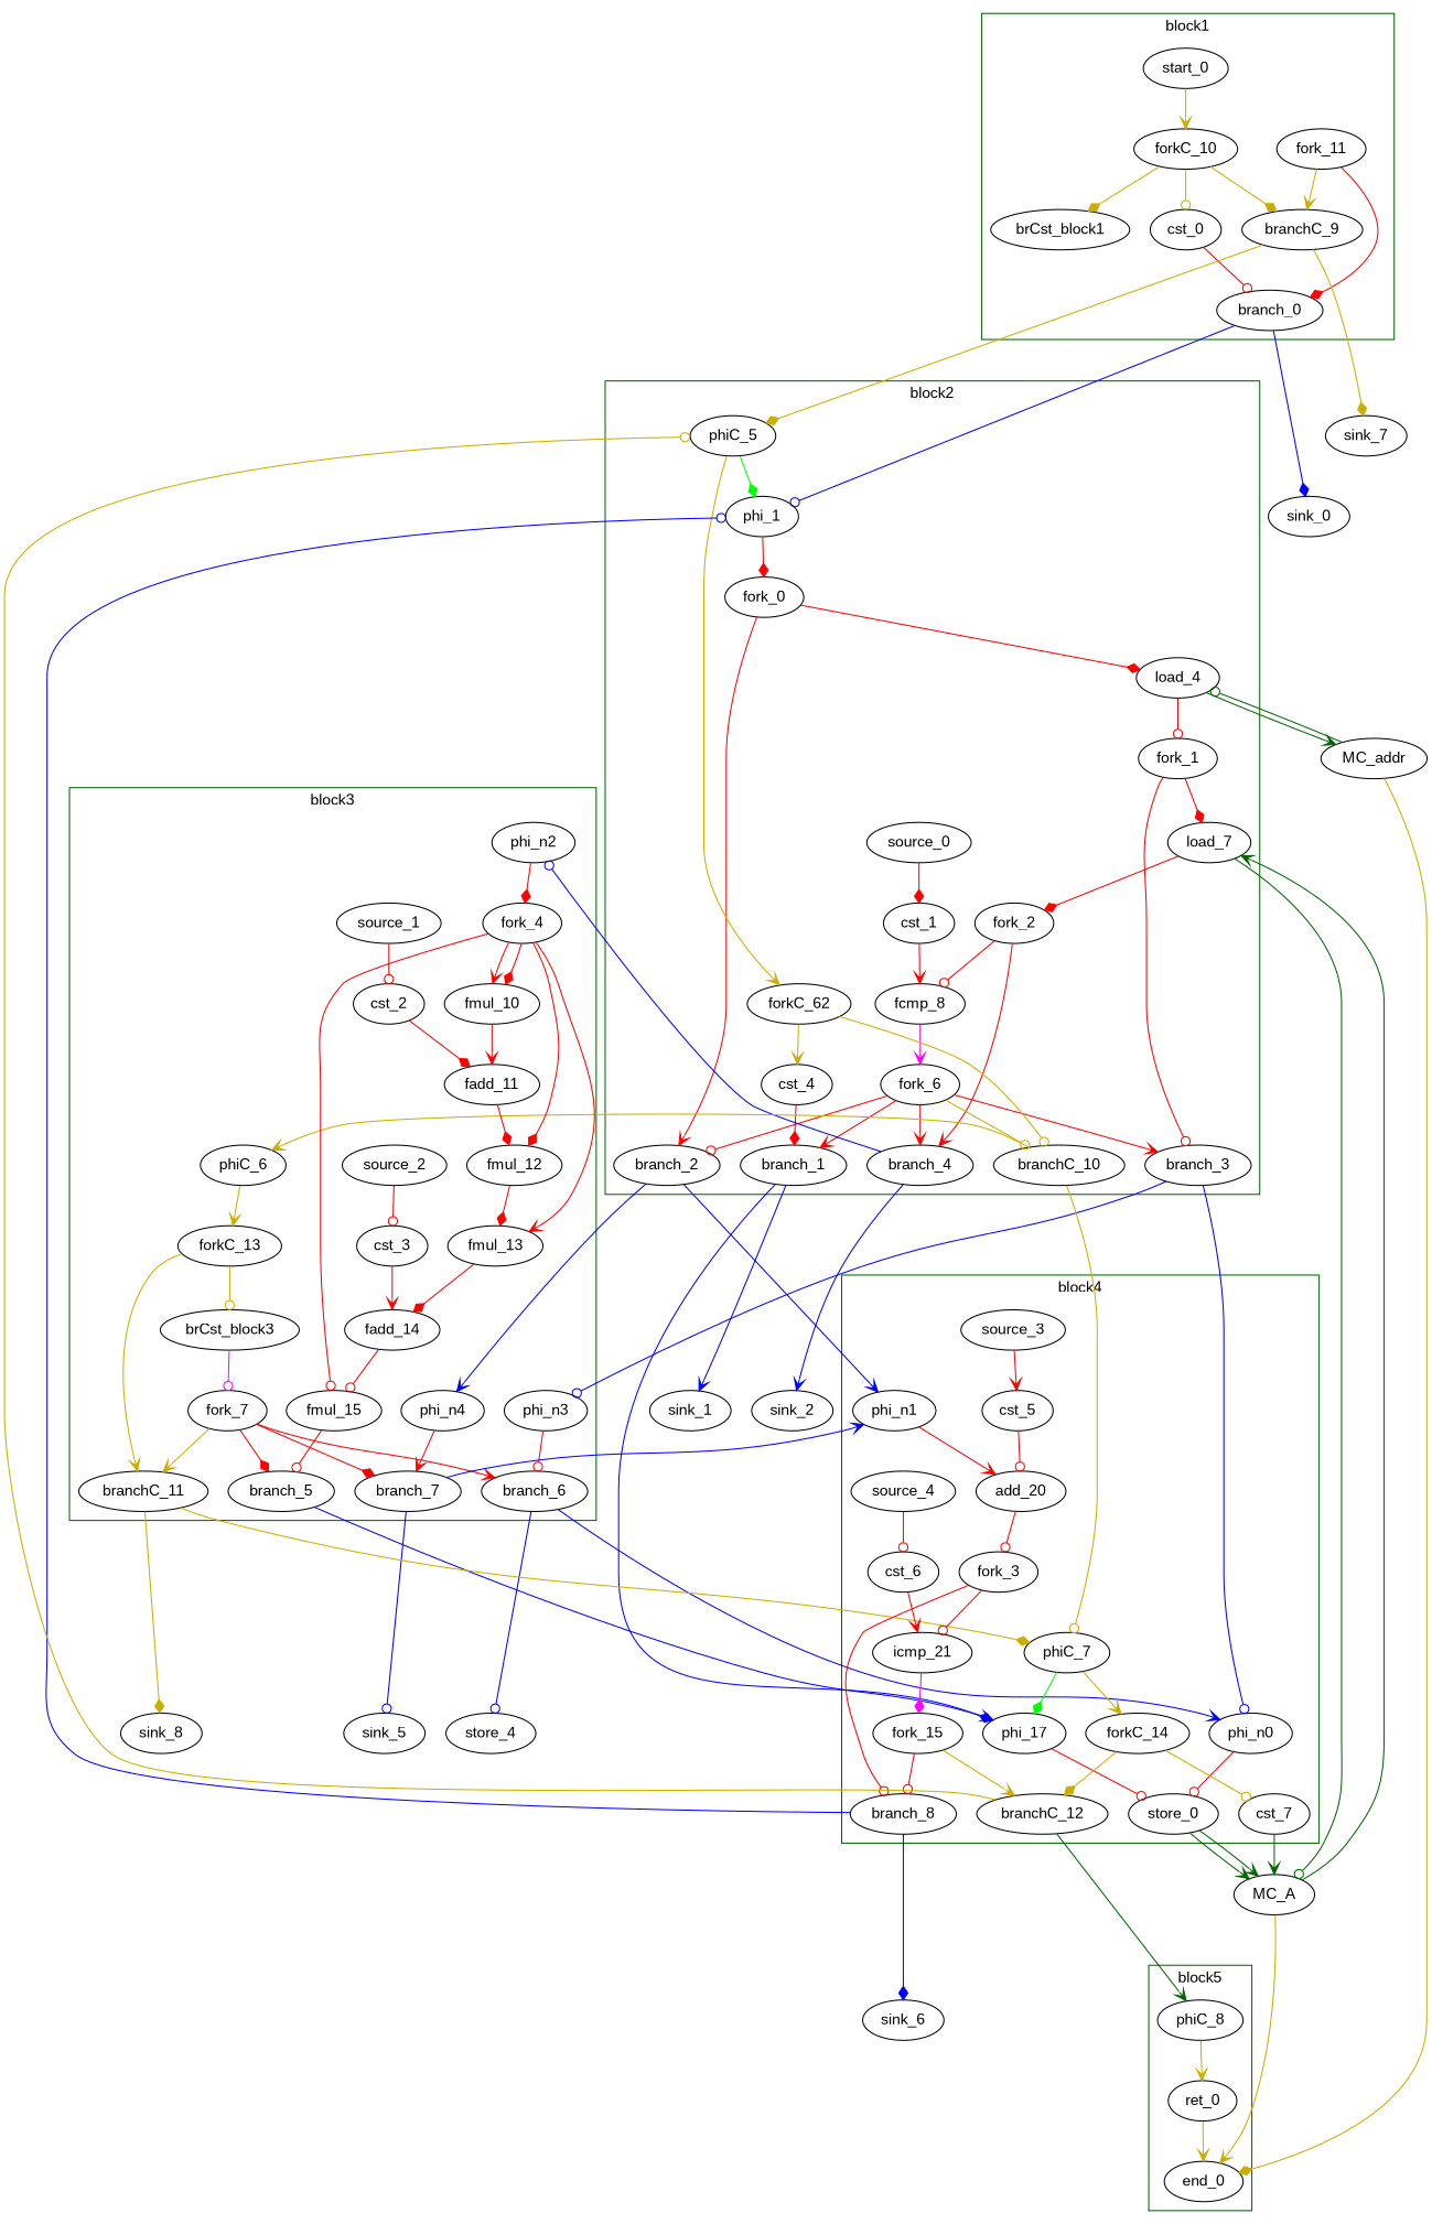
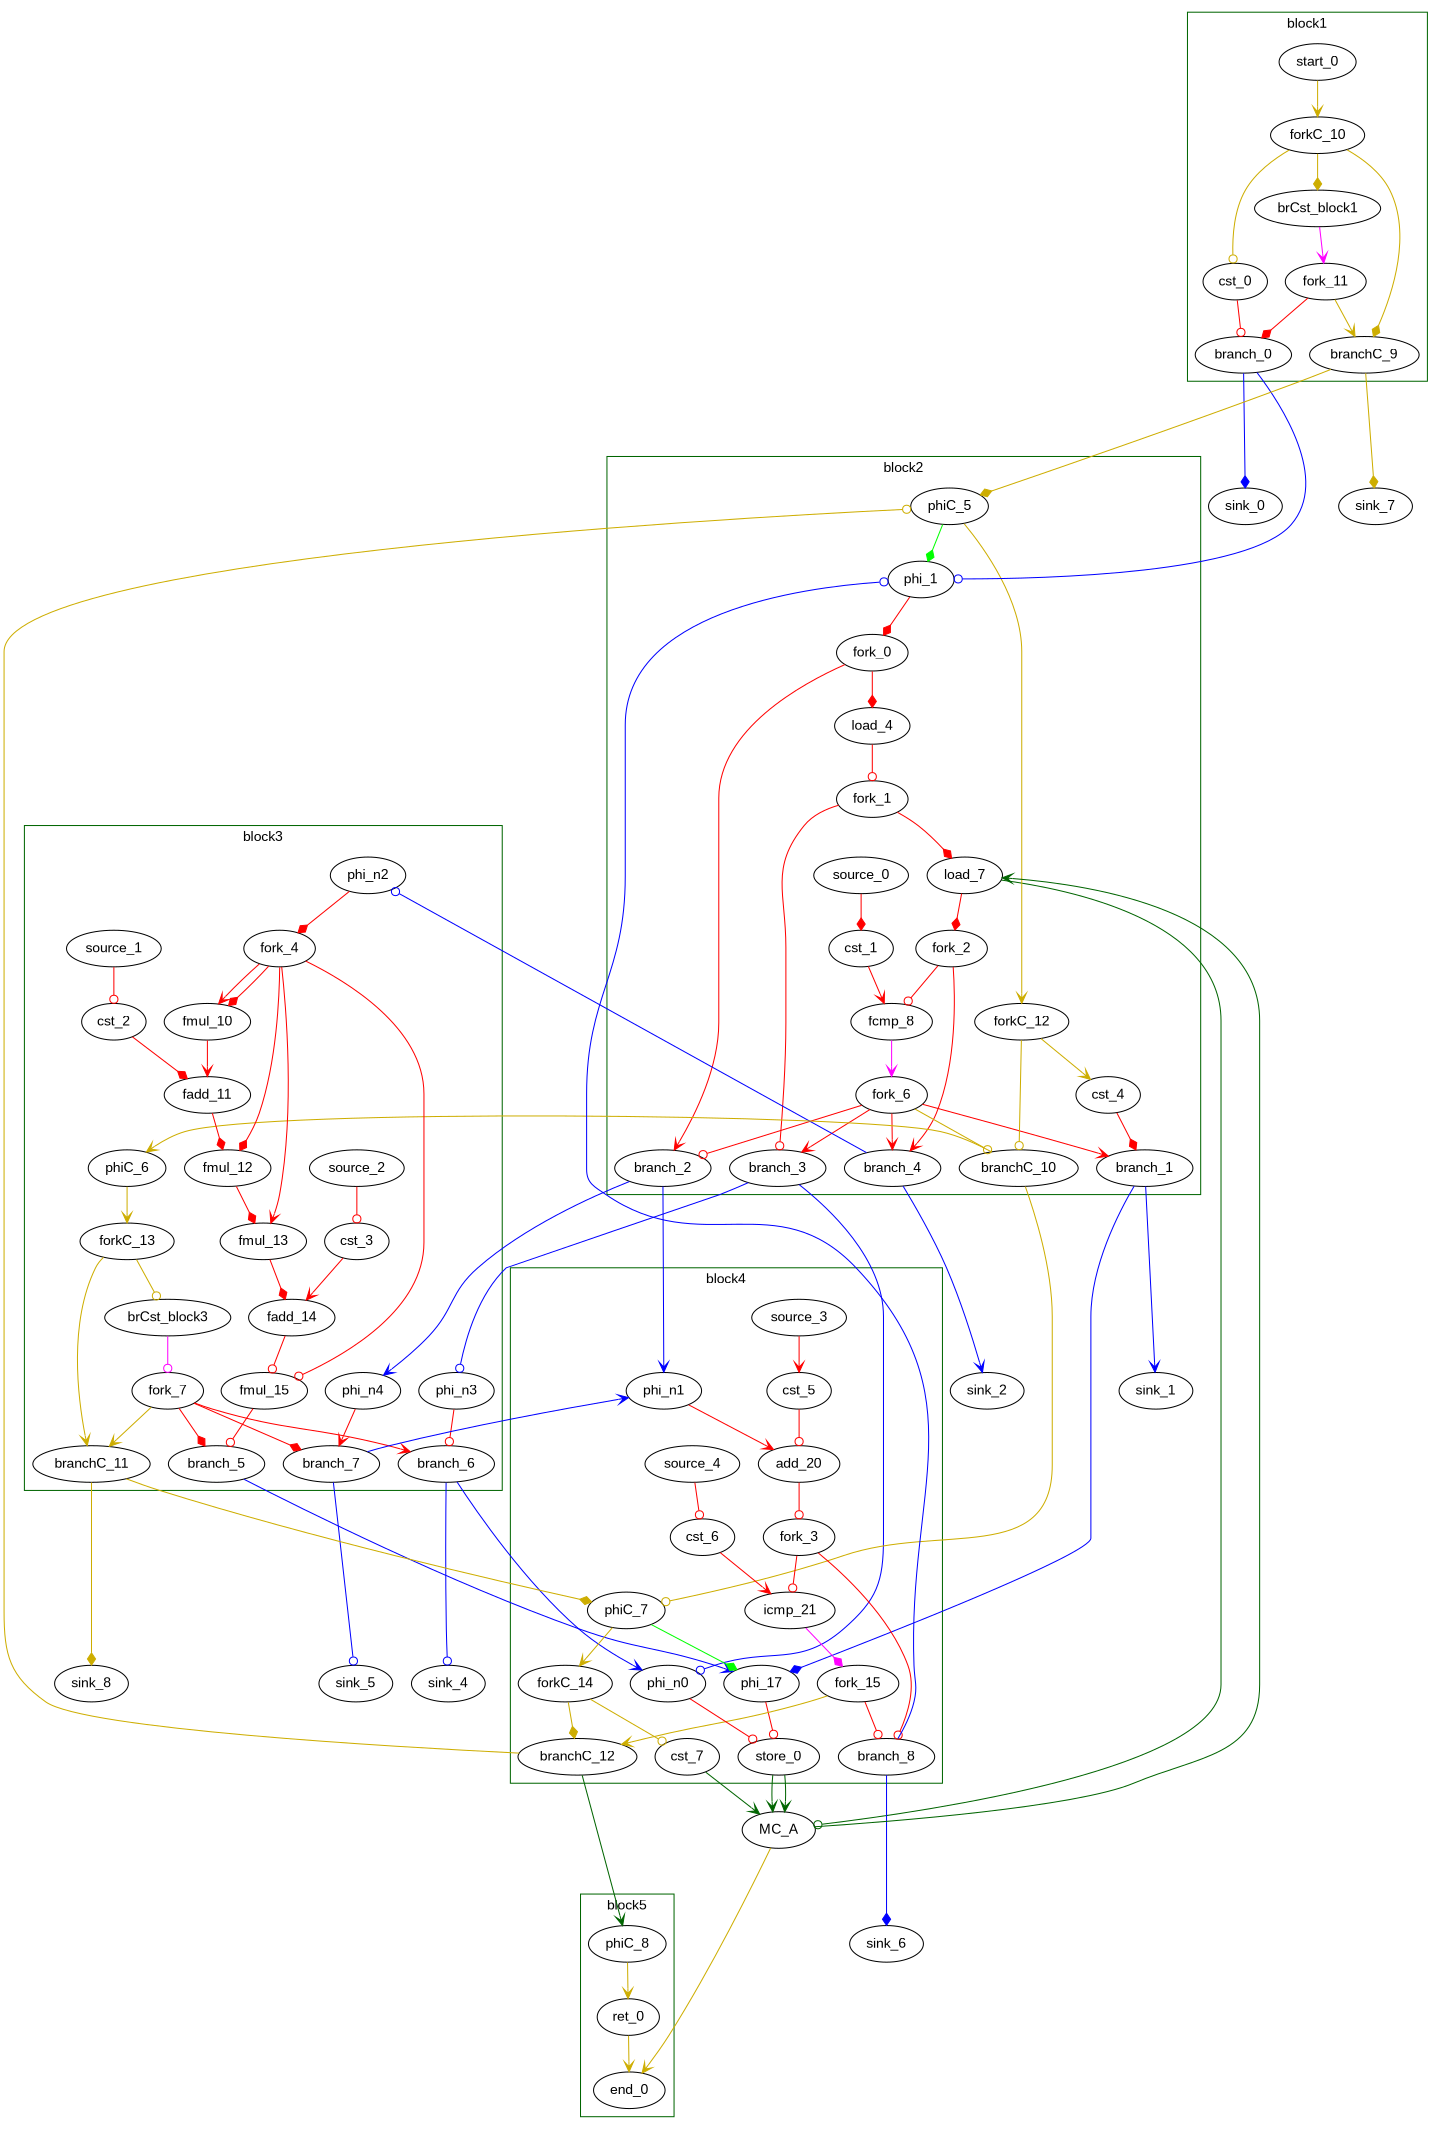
  digraph {
    fontname="Liberation Sans"
    splines=spline
    node [bbID=3 fontname="Liberation Sans" in="in1:32" out="out1:32" type=Fork]
    edge [arrowhead=vee color=red fontname="Liberation Sans" from=out1 to=in1]
    phi_1 [bbID=2 delay=1.397 in="in1?:1 in2:10 in3:10 " out="out1:10" type=Mux]
    fork_0 [bbID=2 in="in1:10" out="out1:10 out2:10 "]
    load_4 [II=1 bbID=2 delay=1.412 in="in1:32 in2:10 " latency=2 op=mc_load_op out="out1:32 out2:10 " portId=0 type=Operator]
    fork_1 [bbID=2 out="out1:32 out2:32 "]
    load_7 [II=1 bbID=2 delay=1.412 in="in1:32 in2:32 " latency=2 op=mc_load_op out="out1:32 out2:32 " portId=0 type=Operator]
    fork_2 [bbID=2 out="out1:32 out2:32 "]
    cst_1 [bbID=2 type=Constant value="0x3F800000"]
    fcmp_8 [II=1 bbID=2 delay=1.895 in="in1:32 in2:32 " latency=2 op=fcmp_ult_op out="out1:1 " type=Operator]
    fork_6 [bbID=2 in="in1:1" out="out1:1 out2:1 out3:1 out4:1 out5:1 "]
    cst_4 [bbID=2 type=Constant value="0x3F800000"]
    branch_1 [bbID=2 in="in1:32 in2?:1" out="out1+:32 out2-:32" type=Branch]
    branch_2 [bbID=2 in="in1:10 in2?:1" out="out1+:10 out2-:10" type=Branch]
    branch_3 [bbID=2 in="in1:32 in2?:1" out="out1+:32 out2-:32" type=Branch]
    branch_4 [bbID=2 in="in1:32 in2?:1" out="out1+:32 out2-:32" type=Branch]
    branchC_10 [bbID=2 in="in1:0 in2?:1" out="out1+:0 out2-:0" type=Branch]
    phiC_5 [bbID=2 delay=0.000 in="in1:0 in2:0 " out="out1:0 out2?:1" type=CntrlMerge]
-   forkC_12 [bbID=2 in="in1:0" out="out1:0 out2:0 " label=forkC_62]
+   forkC_12 [bbID=2 in="in1:0" out="out1:0 out2:0 "]
    source_0 [bbID=2 type=Source in=""]
    brCst_block1 [bbID=1 in="in1:1" out="out1:1" type=Constant value="0x1"]
    fork_11 [bbID=1 in="in1:1" out="out1:1 out2:1 "]
    cst_0 [bbID=1 in="in1:1" out="out1:1" type=Constant value="0x00000000"]
    branch_0 [bbID=1 in="in1:1 in2?:1" out="out1+:1 out2-:1" type=Branch]
    start_0 [bbID=1 control=true in="in1:0" out="out1:0" type=Entry]
    forkC_10 [bbID=1 in="in1:0" out="out1:0 out2:0 out3:0 "]
    branchC_9 [bbID=1 in="in1:0 in2?:1" out="out1+:0 out2-:0" type=Branch]
    fmul_10 [II=1 delay=0.000 in="in1:32 in2:32 " latency=6 op=fmul_op out="out1:32 " type=Operator]
    fadd_11 [II=1 delay=0.000 in="in1:32 in2:32 " latency=10 op=fadd_op out="out1:32 " type=Operator]
    cst_2 [type=Constant value="0x419C30C3"]
    fmul_12 [II=1 delay=0.000 in="in1:32 in2:32 " latency=6 op=fmul_op out="out1:32 " type=Operator]
    fmul_13 [II=1 delay=0.000 in="in1:32 in2:32 " latency=6 op=fmul_op out="out1:32 " type=Operator]
    fadd_14 [II=1 delay=0.000 in="in1:32 in2:32 " latency=10 op=fadd_op out="out1:32 " type=Operator]
    cst_3 [type=Constant value="0x406D1AD2"]
    fmul_15 [II=1 delay=0.000 in="in1:32 in2:32 " latency=6 op=fmul_op out="out1:32 " type=Operator]
    branch_5 [in="in1:32 in2?:1" out="out1+:32 out2-:32" type=Branch]
    brCst_block3 [in="in1:1" out="out1:1" type=Constant value="0x1"]
    fork_7 [in="in1:1" out="out1:1 out2:1 out3:1 out4:1 "]
    phi_n2 [delay=0.000 in="in1:32 " type=Merge]
    fork_4 [out="out1:32 out2:32 out3:32 out4:32 out5:32 "]
    phi_n3 [delay=0.000 in="in1:32 " type=Merge]
    branch_6 [in="in1:32 in2?:1" out="out1+:32 out2-:32" type=Branch]
    phi_n4 [delay=0.000 in="in1:10 " out="out1:10" type=Merge]
    branch_7 [in="in1:10 in2?:1" out="out1+:10 out2-:10" type=Branch]
    branchC_11 [in="in1:0 in2?:1" out="out1+:0 out2-:0" type=Branch]
    phiC_6 [delay=0.000 in="in1:0 " out="out1:0" type=Merge]
    forkC_13 [in="in1:0" out="out1:0 out2:0 "]
    source_1 [type=Source in=""]
    source_2 [type=Source in=""]
    phi_17 [bbID=4 delay=1.397 in="in1?:1 in2:32 in3:32 " type=Mux]
    store_0 [II=1 bbID=4 delay=0.672 in="in1:32 in2:32 " latency=0 op=mc_store_op out="out1:32 out2:32 " portId=0 type=Operator]
    cst_5 [bbID=4 in="in1:1" out="out1:1" type=Constant value="0x00000001"]
    add_20 [II=1 bbID=4 delay=2.287 in="in1:10 in2:10 " latency=0 op=add_op out="out1:10 " type=Operator]
    fork_3 [bbID=4 in="in1:10" out="out1:10 out2:10 "]
    cst_6 [bbID=4 in="in1:10" out="out1:10" type=Constant value="0x000003E8"]
    icmp_21 [II=1 bbID=4 delay=1.907 in="in1:10 in2:10 " latency=0 op=icmp_ult_op out="out1:1 " type=Operator]
    fork_15 [bbID=4 in="in1:1" out="out1:1 out2:1 "]
    phi_n0 [bbID=4 delay=1.397 in="in1:32 in2:32 " type=Merge]
    phi_n1 [bbID=4 delay=1.397 in="in1:10 in2:10 " out="out1:10" type=Merge]
    branch_8 [bbID=4 in="in1:10 in2?:1" out="out1+:10 out2-:10" type=Branch]
    cst_7 [bbID=4 in="in1:1" out="out1:1" type=Constant value="0x00000001"]
    phiC_7 [bbID=4 delay=0.000 in="in1:0 in2:0 " out="out1:0 out2?:1" type=CntrlMerge]
    forkC_14 [bbID=4 in="in1:0" out="out1:0 out2:0 "]
    branchC_12 [bbID=4 in="in1:0 in2?:1" out="out1+:0 out2-:0" type=Branch]
    source_3 [bbID=4 out="out1:1" type=Source in=""]
    source_4 [bbID=4 out="out1:10" type=Source in=""]
    ret_0 [II=1 bbID=5 delay=0.000 in="in1:0 " latency=0 op=ret_op out="out1:0 " type=Operator]
    end_0 [bbID=0 in="in1:0*e in2:0*e in3:0 " out="out1:0" type=Exit]
    phiC_8 [bbID=5 delay=0.000 in="in1:0 " out="out1:0" type=Merge]
    sink_0 [bbID=0 in="in1:1" type=Sink out=""]
    sink_7 [bbID=0 in="in1:0" type=Sink out=""]
-   MC_addr [bbID=0 bbcount=0 in="in1:10*l0a " ldcount=1 memory=addr out="out1:32*l0d out2:0*e " stcount=0 type=MC]
    MC_A [bbID=0 bbcount=1 in="in1:32*c0 in2:32*l0a in3:32*s0a in4:32*s0d " ldcount=1 memory=A out="out1:32*l0d out2:0*e " stcount=1 type=MC]
    sink_1 [bbID=0 type=Sink out=""]
    sink_2 [bbID=0 type=Sink out=""]
-   sink_4 [bbID=0 type=Sink label=store_4 out=""]
+   sink_4 [bbID=0 type=Sink out=""]
    sink_5 [bbID=0 in="in1:10" type=Sink out=""]
    sink_8 [bbID=0 in="in1:0" type=Sink out=""]
    sink_6 [bbID=0 in="in1:10" type=Sink out=""]
    subgraph cluster_1 {
      color=darkgreen
      label=block2
      phi_1
      fork_0
      load_4
      fork_1
      load_7
      fork_2
      cst_1
      fcmp_8
      fork_6
      cst_4
      branch_1
      branch_2
      branch_3
      branch_4
      branchC_10
      phiC_5
      forkC_12
      source_0
    }
    subgraph cluster_2 {
      color=darkgreen
      label=block1
      brCst_block1
      fork_11
      cst_0
      branch_0
      start_0
      forkC_10
      branchC_9
    }
    subgraph cluster_3 {
      color=darkgreen
      label=block3
      fmul_10
      fadd_11
      cst_2
      fmul_12
      fmul_13
      fadd_14
      cst_3
      fmul_15
      branch_5
      brCst_block3
      fork_7
      phi_n2
      fork_4
      phi_n3
      branch_6
      phi_n4
      branch_7
      branchC_11
      phiC_6
      forkC_13
      source_1
      source_2
    }
    subgraph cluster_4 {
      color=darkgreen
      label=block4
      phi_17
      store_0
      cst_5
      add_20
      fork_3
      cst_6
      icmp_21
      fork_15
      phi_n0
      phi_n1
      branch_8
      cst_7
      phiC_7
      forkC_14
      branchC_12
      source_3
      source_4
    }
    subgraph cluster_5 {
      color=darkgreen
      label=block5
      ret_0
      end_0
      phiC_8
    }
    phi_1 -> fork_0 [arrowhead=diamond]
    fork_0 -> load_4 [arrowhead=diamond to=in2]
    fork_0 -> branch_2 [from=out2]
    load_4 -> fork_1 [arrowhead=odot]
-   load_4 -> MC_addr [color=darkgreen from=out2 mem_address=true]
    fork_1 -> load_7 [arrowhead=diamond to=in2]
    fork_1 -> branch_3 [arrowhead=odot from=out2]
    load_7 -> fork_2 [arrowhead=diamond]
    load_7 -> MC_A [arrowhead=odot color=darkgreen from=out2 mem_address=true to=in2]
    fork_2 -> fcmp_8 [arrowhead=odot]
    fork_2 -> branch_4 [from=out2]
    cst_1 -> fcmp_8 [to=in2]
    fcmp_8 -> fork_6 [color=magenta]
    fork_6 -> branch_1 [from=out4 to=in2]
    fork_6 -> branch_2 [arrowhead=odot from=out3 to=in2]
    fork_6 -> branch_3 [from=out2 to=in2]
    fork_6 -> branch_4 [to=in2]
    fork_6 -> branchC_10 [arrowhead=odot color=gold3 from=out5 to=in2]
    cst_4 -> branch_1 [arrowhead=diamond]
    branch_1 -> phi_17 [arrowhead=diamond color=blue from=out2 minlen=3 to=in2]
    branch_1 -> sink_1 [color=blue minlen=3]
    branch_2 -> phi_n4 [color=blue minlen=3]
    branch_2 -> phi_n1 [color=blue from=out2 minlen=3]
    branch_3 -> phi_n3 [arrowhead=odot color=blue minlen=3]
    branch_3 -> phi_n0 [arrowhead=odot color=blue from=out2 minlen=3]
    branch_4 -> phi_n2 [arrowhead=odot color=blue minlen=3]
    branch_4 -> sink_2 [color=blue from=out2 minlen=3]
    branchC_10 -> phiC_6 [color=gold3 minlen=3]
    branchC_10 -> phiC_7 [arrowhead=odot color=gold3 from=out2 minlen=3]
    phiC_5 -> phi_1 [arrowhead=diamond color=green from=out2]
    phiC_5 -> forkC_12 [color=gold3]
    forkC_12 -> cst_4 [color=gold3]
    forkC_12 -> branchC_10 [arrowhead=odot color=gold3 from=out2]
    source_0 -> cst_1 [arrowhead=diamond]
+   brCst_block1 -> fork_11 [color=magenta]
    fork_11 -> branch_0 [arrowhead=diamond to=in2]
    fork_11 -> branchC_9 [color=gold3 from=out2 to=in2]
    cst_0 -> branch_0 [arrowhead=odot]
    branch_0 -> phi_1 [arrowhead=odot color=blue minlen=3 to=in2]
    branch_0 -> sink_0 [arrowhead=diamond color=blue from=out2 minlen=3]
    start_0 -> forkC_10 [color=gold3]
    forkC_10 -> brCst_block1 [arrowhead=diamond color=gold3 from=out3]
    forkC_10 -> cst_0 [arrowhead=odot color=gold3]
    forkC_10 -> branchC_9 [arrowhead=diamond color=gold3 from=out2]
    branchC_9 -> phiC_5 [arrowhead=diamond color=gold3 minlen=3]
    branchC_9 -> sink_7 [arrowhead=diamond color=gold3 from=out2 minlen=3]
    fmul_10 -> fadd_11
    fadd_11 -> fmul_12 [arrowhead=diamond]
    cst_2 -> fadd_11 [arrowhead=diamond to=in2]
    fmul_12 -> fmul_13 [arrowhead=diamond]
    fmul_13 -> fadd_14 [arrowhead=diamond]
    fadd_14 -> fmul_15 [arrowhead=odot]
    cst_3 -> fadd_14 [to=in2]
    fmul_15 -> branch_5 [arrowhead=odot]
    branch_5 -> phi_17 [color=blue minlen=3 to=in3]
    brCst_block3 -> fork_7 [arrowhead=odot color=magenta]
    fork_7 -> branch_5 [arrowhead=diamond from=out3 to=in2]
    fork_7 -> branch_6 [from=out2 to=in2]
    fork_7 -> branch_7 [arrowhead=diamond to=in2]
    fork_7 -> branchC_11 [color=gold3 from=out4 to=in2]
    phi_n2 -> fork_4 [arrowhead=diamond]
    fork_4 -> fmul_10
    fork_4 -> fmul_10 [arrowhead=diamond from=out2 to=in2]
    fork_4 -> fmul_12 [arrowhead=diamond from=out3 to=in2]
    fork_4 -> fmul_13 [from=out4 to=in2]
    fork_4 -> fmul_15 [arrowhead=odot from=out5 to=in2]
    phi_n3 -> branch_6 [arrowhead=odot]
    branch_6 -> phi_n0 [color=blue minlen=3 to=in2]
    branch_6 -> sink_4 [arrowhead=odot color=blue from=out2 minlen=3]
    phi_n4 -> branch_7
    branch_7 -> phi_n1 [color=blue minlen=3 to=in2]
    branch_7 -> sink_5 [arrowhead=odot color=blue from=out2 minlen=3]
    branchC_11 -> phiC_7 [arrowhead=diamond color=gold3 minlen=3 to=in2]
    branchC_11 -> sink_8 [arrowhead=diamond color=gold3 from=out2 minlen=3]
    phiC_6 -> forkC_13 [color=gold3]
    forkC_13 -> brCst_block3 [arrowhead=odot color=gold3 from=out2]
    forkC_13 -> branchC_11 [color=gold3]
    source_1 -> cst_2 [arrowhead=odot]
    source_2 -> cst_3 [arrowhead=odot]
    phi_17 -> store_0 [arrowhead=odot]
    store_0 -> MC_A [color=darkgreen from=out2 mem_address=true to=in3]
    store_0 -> MC_A [color=darkgreen mem_address=false to=in4]
    cst_5 -> add_20 [arrowhead=odot to=in2]
    add_20 -> fork_3 [arrowhead=odot]
    fork_3 -> icmp_21 [arrowhead=odot]
    fork_3 -> branch_8 [arrowhead=odot from=out2]
    cst_6 -> icmp_21 [to=in2]
    icmp_21 -> fork_15 [arrowhead=diamond color=magenta]
    fork_15 -> branch_8 [arrowhead=odot to=in2]
    fork_15 -> branchC_12 [color=gold3 from=out2 to=in2]
    phi_n0 -> store_0 [arrowhead=odot to=in2]
    phi_n1 -> add_20
    branch_8 -> phi_1 [arrowhead=odot color=blue minlen=3 to=in3]
    branch_8 -> sink_6 [arrowhead=diamond color=blue from=out2 minlen=3]
    cst_7 -> MC_A [color=darkgreen]
    phiC_7 -> phi_17 [arrowhead=diamond color=green from=out2]
    phiC_7 -> forkC_14 [color=gold3]
    forkC_14 -> cst_7 [arrowhead=odot color=gold3]
    forkC_14 -> branchC_12 [arrowhead=diamond color=gold3 from=out2]
    branchC_12 -> phiC_5 [arrowhead=odot color=gold3 minlen=3 to=in2]
    branchC_12 -> phiC_8 [color=darkgreen from=out2 minlen=3]
    source_3 -> cst_5
    source_4 -> cst_6 [arrowhead=odot]
    ret_0 -> end_0 [color=gold3 to=in3]
    phiC_8 -> ret_0 [color=gold3]
-   MC_addr -> load_4 [arrowhead=odot color=darkgreen mem_address=false]
-   MC_addr -> end_0 [arrowhead=diamond color=gold3 from=out2]
    MC_A -> load_7 [color=darkgreen mem_address=false]
    MC_A -> end_0 [color=gold3 from=out2 to=in2]
  }
